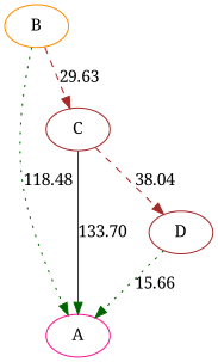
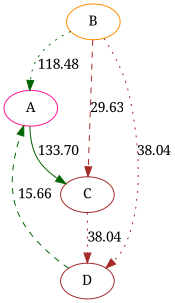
  digraph {
    fontname="Noto Serif"
    node [color=brown fontname="Noto Serif"]
    edge [color=darkgreen fontname="Noto Serif" style=dotted]
    B [color=darkorange]
    A [color=deeppink]
    D
    C
    B -> A [label=118.48]
+   B -> D [color=brown label=38.04]
    B -> C [color=brown label=29.63 style=dashed]
-   D -> A [label=15.66]
-   C -> A [label=133.70 style=solid]
-   C -> D [color=brown label=38.04 style=dashed]
+   D -> A [label=15.66 style=dashed]
+   A -> C [label=133.70 style=solid]
+   C -> D [color=brown label=38.04]
  }
